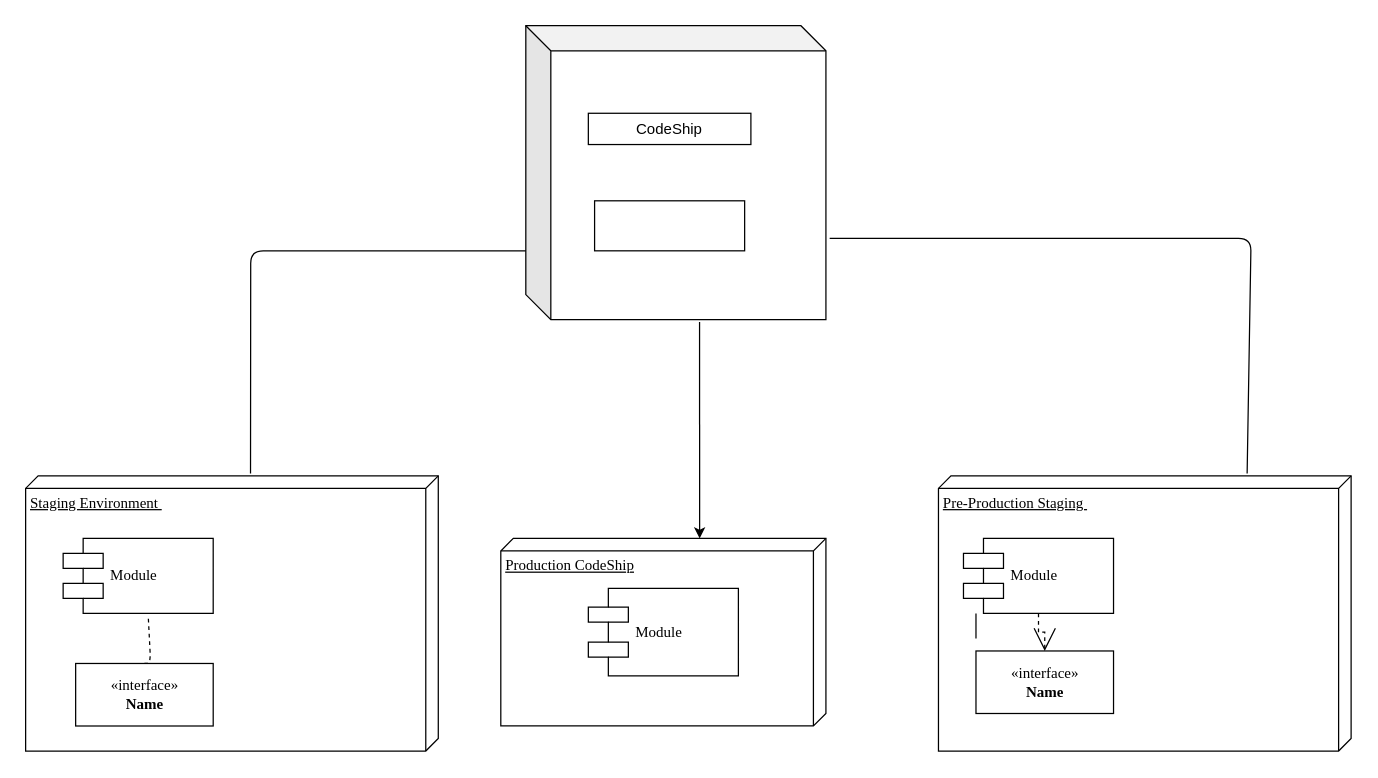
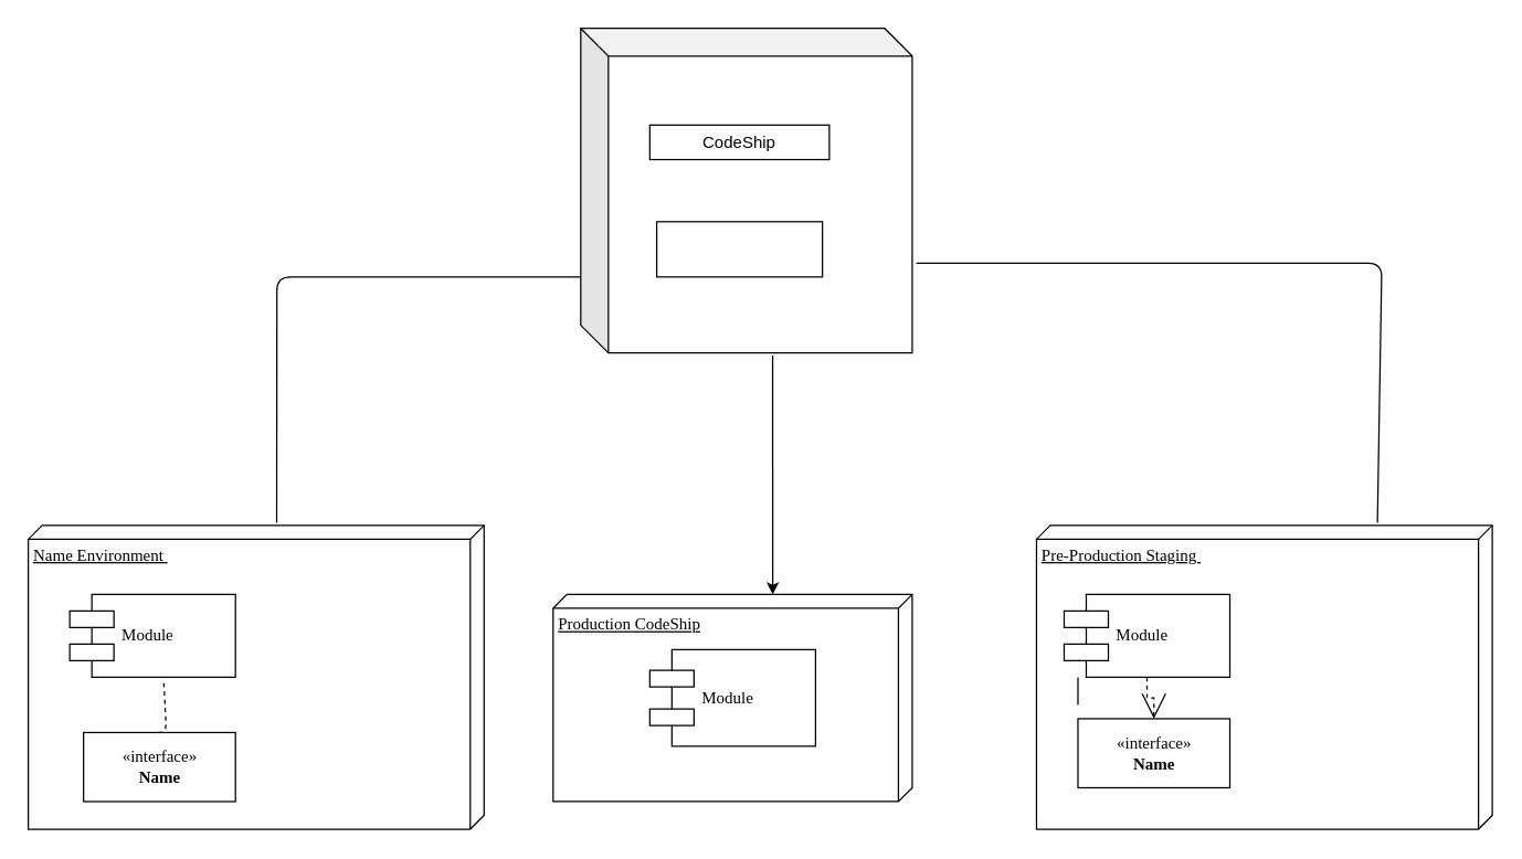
  <mxCell id="0" />
  <mxCell id="1" parent="0" />
- <mxCell id="2" value="Staging Environment&amp;nbsp;" style="verticalAlign=top;align=left;spacingTop=8;spacingLeft=2;spacingRight=12;shape=cube;size=10;direction=south;fontStyle=4;html=1;rounded=0;shadow=0;comic=0;labelBackgroundColor=none;strokeWidth=1;fontFamily=Verdana;fontSize=12" parent="1" vertex="1"><mxGeometry x="20" y="380" width="330" height="220" as="geometry" /></mxCell>
+ <mxCell id="2" value="Name Environment&amp;nbsp;" style="verticalAlign=top;align=left;spacingTop=8;spacingLeft=2;spacingRight=12;shape=cube;size=10;direction=south;fontStyle=4;html=1;rounded=0;shadow=0;comic=0;labelBackgroundColor=none;strokeWidth=1;fontFamily=Verdana;fontSize=12" parent="1" vertex="1"><mxGeometry x="20" y="380" width="330" height="220" as="geometry" /></mxCell>
  <mxCell id="3" value="Pre-Production Staging&amp;nbsp;" style="verticalAlign=top;align=left;spacingTop=8;spacingLeft=2;spacingRight=12;shape=cube;size=10;direction=south;fontStyle=4;html=1;rounded=0;shadow=0;comic=0;labelBackgroundColor=none;strokeWidth=1;fontFamily=Verdana;fontSize=12" parent="1" vertex="1"><mxGeometry x="750" y="380" width="330" height="220" as="geometry" /></mxCell>
  <mxCell id="4" value="Production CodeShip" style="verticalAlign=top;align=left;spacingTop=8;spacingLeft=2;spacingRight=12;shape=cube;size=10;direction=south;fontStyle=4;html=1;rounded=0;shadow=0;comic=0;labelBackgroundColor=none;strokeWidth=1;fontFamily=Verdana;fontSize=12" parent="1" vertex="1"><mxGeometry x="400" y="430" width="260" height="150" as="geometry" /></mxCell>
  <mxCell id="5" value="&amp;laquo;interface&amp;raquo;&lt;br&gt;&lt;b&gt;Name&lt;/b&gt;" style="html=1;rounded=0;shadow=0;comic=0;labelBackgroundColor=none;strokeWidth=1;fontFamily=Verdana;fontSize=12;align=center;" parent="1" vertex="1"><mxGeometry x="60" y="530" width="110" height="50" as="geometry" /></mxCell>
  <mxCell id="6" value="Module" style="shape=component;align=left;spacingLeft=36;rounded=0;shadow=0;comic=0;labelBackgroundColor=none;strokeWidth=1;fontFamily=Verdana;fontSize=12;html=1;" parent="1" vertex="1"><mxGeometry x="50" y="430" width="120" height="60" as="geometry" /></mxCell>
  <mxCell id="7" value="Module" style="shape=component;align=left;spacingLeft=36;rounded=0;shadow=0;comic=0;labelBackgroundColor=none;strokeWidth=1;fontFamily=Verdana;fontSize=12;html=1;" parent="1" vertex="1"><mxGeometry x="770" y="430" width="120" height="60" as="geometry" /></mxCell>
  <mxCell id="8" value="&amp;laquo;interface&amp;raquo;&lt;br&gt;&lt;b&gt;Name&lt;/b&gt;" style="html=1;rounded=0;shadow=0;comic=0;labelBackgroundColor=none;strokeWidth=1;fontFamily=Verdana;fontSize=12;align=center;" parent="1" vertex="1"><mxGeometry x="780" y="520" width="110" height="50" as="geometry" /></mxCell>
  <mxCell id="9" value="Module" style="shape=component;align=left;spacingLeft=36;rounded=0;shadow=0;comic=0;labelBackgroundColor=none;strokeWidth=1;fontFamily=Verdana;fontSize=12;html=1;" parent="1" vertex="1"><mxGeometry x="470" y="470" width="120" height="70" as="geometry" /></mxCell>
  <mxCell id="10" style="edgeStyle=elbowEdgeStyle;rounded=0;html=1;labelBackgroundColor=none;startArrow=none;startFill=0;startSize=8;endArrow=none;endFill=0;endSize=16;fontFamily=Verdana;fontSize=12;" parent="1" target="7" edge="1"><mxGeometry relative="1" as="geometry"><mxPoint x="780" y="510" as="sourcePoint" /></mxGeometry></mxCell>
  <mxCell id="11" style="edgeStyle=orthogonalEdgeStyle;rounded=0;html=1;dashed=1;labelBackgroundColor=none;startArrow=none;startFill=0;startSize=8;endArrow=open;endFill=0;endSize=16;fontFamily=Verdana;fontSize=12;" parent="1" source="7" target="8" edge="1"><mxGeometry relative="1" as="geometry" /></mxCell>
  <mxCell id="12" value="" style="shape=cube;whiteSpace=wrap;html=1;boundedLbl=1;backgroundOutline=1;darkOpacity=0.05;darkOpacity2=0.1;" vertex="1" parent="1"><mxGeometry x="420" y="20" width="240" height="235" as="geometry" /></mxCell>
  <mxCell id="13" value="" style="endArrow=none;html=1;entryX=-0.009;entryY=0.252;entryDx=0;entryDy=0;entryPerimeter=0;" edge="1" parent="1" target="3"><mxGeometry width="50" height="50" relative="1" as="geometry"><mxPoint x="663" y="190" as="sourcePoint" /><mxPoint x="1090" y="230" as="targetPoint" /><Array as="points"><mxPoint x="1000" y="190" /></Array></mxGeometry></mxCell>
  <mxCell id="14" value="" style="endArrow=classic;html=1;exitX=0.579;exitY=1.008;exitDx=0;exitDy=0;exitPerimeter=0;" edge="1" parent="1" source="12"><mxGeometry width="50" height="50" relative="1" as="geometry"><mxPoint x="360" y="260" as="sourcePoint" /><mxPoint x="559" y="430" as="targetPoint" /></mxGeometry></mxCell>
  <mxCell id="15" value="" style="endArrow=none;html=1;exitX=-0.009;exitY=0.455;exitDx=0;exitDy=0;exitPerimeter=0;" edge="1" parent="1" source="2"><mxGeometry width="50" height="50" relative="1" as="geometry"><mxPoint x="190" y="200" as="sourcePoint" /><mxPoint x="420" y="200" as="targetPoint" /><Array as="points"><mxPoint x="200" y="200" /></Array></mxGeometry></mxCell>
  <mxCell id="16" value="CodeShip" style="rounded=0;whiteSpace=wrap;html=1;" vertex="1" parent="1"><mxGeometry x="470" y="90" width="130" height="25" as="geometry" /></mxCell>
  <mxCell id="17" value="" style="rounded=0;whiteSpace=wrap;html=1;" vertex="1" parent="1"><mxGeometry x="475" y="160" width="120" height="40" as="geometry" /></mxCell>
  <mxCell id="18" value="" style="endArrow=none;dashed=1;html=1;fontFamily=Helvetica;fontSize=11;fontColor=#000000;align=center;strokeColor=#000000;exitX=0.5;exitY=0;exitDx=0;exitDy=0;entryX=0.567;entryY=1.033;entryDx=0;entryDy=0;entryPerimeter=0;" edge="1" parent="1" source="5" target="6"><mxGeometry width="50" height="50" relative="1" as="geometry"><mxPoint x="110" y="540" as="sourcePoint" /><mxPoint x="160" y="490" as="targetPoint" /><Array as="points"><mxPoint x="120" y="530" /></Array></mxGeometry></mxCell>
